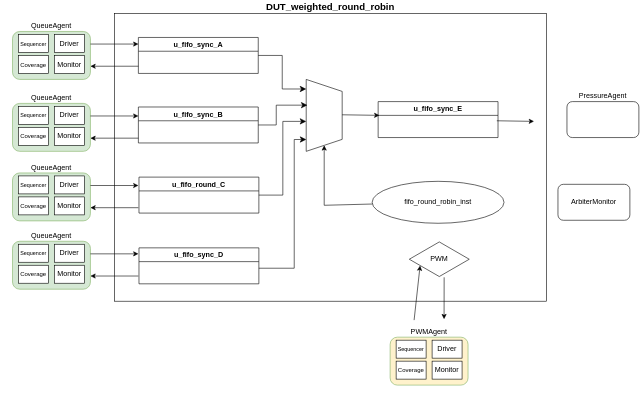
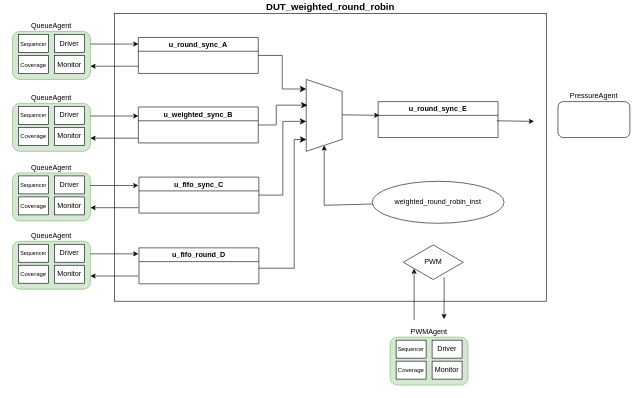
  <mxCell id="0" />
  <mxCell id="1" parent="0" />
  <mxCell id="2" value="DUT_weighted_round_robin" style="rounded=0;whiteSpace=wrap;html=1;fontStyle=1;fontSize=16;labelPosition=center;verticalLabelPosition=top;align=center;verticalAlign=bottom;" vertex="1" parent="1"><mxGeometry x="190" y="20" width="721" height="480" as="geometry" /></mxCell>
- <mxCell id="3" value="u_fifo_sync_A" style="swimlane;" parent="1" vertex="1"><mxGeometry x="230" y="60" width="200" height="60" as="geometry" /></mxCell>
- <mxCell id="4" value="u_fifo_sync_B" style="swimlane;" parent="1" vertex="1"><mxGeometry x="230" y="176" width="200" height="60" as="geometry" /></mxCell>
- <mxCell id="5" value="u_fifo_round_C" style="swimlane;" parent="1" vertex="1"><mxGeometry x="231" y="293" width="200" height="60" as="geometry" /></mxCell>
- <mxCell id="6" value="u_fifo_sync_D" style="swimlane;" parent="1" vertex="1"><mxGeometry x="231" y="411" width="200" height="60" as="geometry" /></mxCell>
- <mxCell id="7" value="fifo_round_robin_inst" style="ellipse;whiteSpace=wrap;html=1;align=center;newEdgeStyle={&quot;edgeStyle&quot;:&quot;entityRelationEdgeStyle&quot;,&quot;startArrow&quot;:&quot;none&quot;,&quot;endArrow&quot;:&quot;none&quot;,&quot;segment&quot;:10,&quot;curved&quot;:1,&quot;sourcePerimeterSpacing&quot;:0,&quot;targetPerimeterSpacing&quot;:0};treeFolding=1;treeMoving=1;" parent="1" vertex="1"><mxGeometry x="620" y="300" width="220" height="70" as="geometry" /></mxCell>
- <mxCell id="8" value="PWM" style="html=1;whiteSpace=wrap;aspect=fixed;shape=isoRectangle;" parent="1" vertex="1"><mxGeometry x="682" y="400" width="100" height="60" as="geometry" /></mxCell>
- <mxCell id="9" value="u_fifo_sync_E" style="swimlane;" parent="1" vertex="1"><mxGeometry x="630" y="167" width="200" height="60" as="geometry" /></mxCell>
+ <mxCell id="3" value="u_round_sync_A" style="swimlane;" parent="1" vertex="1"><mxGeometry x="230" y="60" width="200" height="60" as="geometry" /></mxCell>
+ <mxCell id="4" value="u_weighted_sync_B" style="swimlane;" parent="1" vertex="1"><mxGeometry x="230" y="176" width="200" height="60" as="geometry" /></mxCell>
+ <mxCell id="5" value="u_fifo_sync_C" style="swimlane;" parent="1" vertex="1"><mxGeometry x="231" y="293" width="200" height="60" as="geometry" /></mxCell>
+ <mxCell id="6" value="u_fifo_round_D" style="swimlane;" parent="1" vertex="1"><mxGeometry x="231" y="411" width="200" height="60" as="geometry" /></mxCell>
+ <mxCell id="7" value="weighted_round_robin_inst" style="ellipse;whiteSpace=wrap;html=1;align=center;newEdgeStyle={&quot;edgeStyle&quot;:&quot;entityRelationEdgeStyle&quot;,&quot;startArrow&quot;:&quot;none&quot;,&quot;endArrow&quot;:&quot;none&quot;,&quot;segment&quot;:10,&quot;curved&quot;:1,&quot;sourcePerimeterSpacing&quot;:0,&quot;targetPerimeterSpacing&quot;:0};treeFolding=1;treeMoving=1;" parent="1" vertex="1"><mxGeometry x="620" y="300" width="220" height="70" as="geometry" /></mxCell>
+ <mxCell id="8" value="PWM" style="html=1;whiteSpace=wrap;aspect=fixed;shape=isoRectangle;" parent="1" vertex="1"><mxGeometry x="672" y="405" width="100" height="60" as="geometry" /></mxCell>
+ <mxCell id="9" value="u_round_sync_E" style="swimlane;" parent="1" vertex="1"><mxGeometry x="630" y="167" width="200" height="60" as="geometry" /></mxCell>
  <mxCell id="10" value="" style="shape=trapezoid;perimeter=trapezoidPerimeter;whiteSpace=wrap;html=1;fixedSize=1;rotation=90;" parent="1" vertex="1"><mxGeometry x="480" y="160" width="120" height="60" as="geometry" /></mxCell>
  <mxCell id="11" value="" style="endArrow=classic;html=1;rounded=0;entryX=1;entryY=0.5;entryDx=0;entryDy=0;" parent="1" target="10" edge="1"><mxGeometry width="50" height="50" relative="1" as="geometry"><mxPoint x="540" y="340" as="sourcePoint" /><mxPoint x="550" y="290" as="targetPoint" /></mxGeometry></mxCell>
  <mxCell id="12" value="" style="endArrow=none;html=1;rounded=0;" parent="1" target="7" edge="1"><mxGeometry width="50" height="50" relative="1" as="geometry"><mxPoint x="540" y="340" as="sourcePoint" /><mxPoint x="560" y="400" as="targetPoint" /></mxGeometry></mxCell>
  <mxCell id="13" value="" style="endArrow=classic;html=1;rounded=0;entryX=0.01;entryY=0.383;entryDx=0;entryDy=0;entryPerimeter=0;" parent="1" target="9" edge="1"><mxGeometry width="50" height="50" relative="1" as="geometry"><mxPoint x="570" y="189" as="sourcePoint" /><mxPoint x="630" y="194" as="targetPoint" /></mxGeometry></mxCell>
  <mxCell id="14" value="" style="edgeStyle=elbowEdgeStyle;elbow=horizontal;endArrow=classic;html=1;curved=0;rounded=0;endSize=8;startSize=8;entryX=0.444;entryY=0.438;entryDx=0;entryDy=0;entryPerimeter=0;" parent="1" target="2" edge="1"><mxGeometry width="50" height="50" relative="1" as="geometry"><mxPoint x="431" y="445" as="sourcePoint" /><mxPoint x="511" y="365" as="targetPoint" /><Array as="points"><mxPoint x="490" y="340" /></Array></mxGeometry></mxCell>
  <mxCell id="15" value="" style="edgeStyle=elbowEdgeStyle;elbow=horizontal;endArrow=classic;html=1;curved=0;rounded=0;endSize=8;startSize=8;entryX=0.75;entryY=1;entryDx=0;entryDy=0;exitX=1;exitY=0.5;exitDx=0;exitDy=0;" parent="1" edge="1" source="5"><mxGeometry width="50" height="50" relative="1" as="geometry"><mxPoint x="430" y="240" as="sourcePoint" /><mxPoint x="510" y="200" as="targetPoint" /></mxGeometry></mxCell>
  <mxCell id="16" value="" style="edgeStyle=elbowEdgeStyle;elbow=horizontal;endArrow=classic;html=1;curved=0;rounded=0;endSize=8;startSize=8;entryX=0.358;entryY=0.967;entryDx=0;entryDy=0;entryPerimeter=0;exitX=1;exitY=0.5;exitDx=0;exitDy=0;" parent="1" target="10" edge="1" source="4"><mxGeometry width="50" height="50" relative="1" as="geometry"><mxPoint x="430" y="170" as="sourcePoint" /><mxPoint x="480" y="120" as="targetPoint" /><Array as="points"><mxPoint x="460" y="190" /></Array></mxGeometry></mxCell>
  <mxCell id="17" value="" style="edgeStyle=elbowEdgeStyle;elbow=horizontal;endArrow=classic;html=1;curved=0;rounded=0;endSize=8;startSize=8;entryX=0.133;entryY=1;entryDx=0;entryDy=0;entryPerimeter=0;" parent="1" target="10" edge="1"><mxGeometry width="50" height="50" relative="1" as="geometry"><mxPoint x="430" y="90" as="sourcePoint" /><mxPoint x="480" y="40" as="targetPoint" /></mxGeometry></mxCell>
  <mxCell id="18" value="" style="endArrow=classic;html=1;rounded=0;entryX=0.01;entryY=0.383;entryDx=0;entryDy=0;entryPerimeter=0;" parent="1" edge="1"><mxGeometry width="50" height="50" relative="1" as="geometry"><mxPoint x="828" y="199" as="sourcePoint" /><mxPoint x="890" y="200" as="targetPoint" /></mxGeometry></mxCell>
- <mxCell id="19" value="ArbiterMonitor" style="rounded=1;whiteSpace=wrap;html=1;" vertex="1" parent="1"><mxGeometry x="930" y="305" width="120" height="60" as="geometry" /></mxCell>
- <mxCell id="20" value="PressureAgent" style="rounded=1;whiteSpace=wrap;html=1;labelPosition=center;verticalLabelPosition=top;align=center;verticalAlign=bottom;" vertex="1" parent="1"><mxGeometry x="945" y="167" width="120" height="60" as="geometry" /></mxCell>
+ <mxCell id="20" value="PressureAgent" style="rounded=1;whiteSpace=wrap;html=1;labelPosition=center;verticalLabelPosition=top;align=center;verticalAlign=bottom;" vertex="1" parent="1"><mxGeometry x="930" y="167" width="120" height="60" as="geometry" /></mxCell>
  <mxCell id="21" value="" style="group" vertex="1" connectable="0" parent="1"><mxGeometry x="650" y="560" width="130" height="80" as="geometry" /></mxCell>
- <mxCell id="22" value="PWMAgent" style="rounded=1;whiteSpace=wrap;html=1;labelPosition=center;verticalLabelPosition=top;align=center;verticalAlign=bottom;fillColor=#fff2cc;strokeColor=#82b366;" vertex="1" parent="21"><mxGeometry width="130" height="80" as="geometry" /></mxCell>
+ <mxCell id="22" value="PWMAgent" style="rounded=1;whiteSpace=wrap;html=1;labelPosition=center;verticalLabelPosition=top;align=center;verticalAlign=bottom;fillColor=#d5e8d4;strokeColor=#82b366;" vertex="1" parent="21"><mxGeometry width="130" height="80" as="geometry" /></mxCell>
  <mxCell id="23" value="Driver" style="rounded=0;whiteSpace=wrap;html=1;" vertex="1" parent="21"><mxGeometry x="70" y="5" width="50" height="30" as="geometry" /></mxCell>
  <mxCell id="24" value="Monitor" style="rounded=0;whiteSpace=wrap;html=1;" vertex="1" parent="21"><mxGeometry x="70" y="40" width="50" height="30" as="geometry" /></mxCell>
  <mxCell id="25" value="&lt;font style=&quot;font-size: 9px;&quot;&gt;Sequencer&lt;/font&gt;" style="rounded=0;whiteSpace=wrap;html=1;" vertex="1" parent="21"><mxGeometry x="10" y="5" width="50" height="30" as="geometry" /></mxCell>
  <mxCell id="26" value="&lt;font style=&quot;font-size: 10px;&quot;&gt;Coverage&lt;/font&gt;" style="rounded=0;whiteSpace=wrap;html=1;" vertex="1" parent="21"><mxGeometry x="10" y="40" width="50" height="30" as="geometry" /></mxCell>
  <mxCell id="27" value="" style="endArrow=classic;html=1;rounded=0;entryX=0.18;entryY=0.677;entryDx=0;entryDy=0;entryPerimeter=0;" edge="1" parent="1" target="8"><mxGeometry width="50" height="50" relative="1" as="geometry"><mxPoint x="690" y="531.6" as="sourcePoint" /><mxPoint x="610" y="531.6" as="targetPoint" /></mxGeometry></mxCell>
  <mxCell id="28" value="" style="endArrow=classic;html=1;rounded=0;exitX=0.763;exitY=0.917;exitDx=0;exitDy=0;exitPerimeter=0;" edge="1" parent="1" source="2"><mxGeometry width="50" height="50" relative="1" as="geometry"><mxPoint x="890" y="568.2" as="sourcePoint" /><mxPoint x="740" y="530" as="targetPoint" /></mxGeometry></mxCell>
  <mxCell id="29" value="" style="group" vertex="1" connectable="0" parent="1"><mxGeometry x="20" y="400" width="130" height="80" as="geometry" /></mxCell>
  <mxCell id="30" value="QueueAgent" style="rounded=1;whiteSpace=wrap;html=1;labelPosition=center;verticalLabelPosition=top;align=center;verticalAlign=bottom;fillColor=#d5e8d4;strokeColor=#82b366;" vertex="1" parent="29"><mxGeometry width="130" height="80" as="geometry" /></mxCell>
  <mxCell id="31" value="Driver" style="rounded=0;whiteSpace=wrap;html=1;" vertex="1" parent="29"><mxGeometry x="70" y="5" width="50" height="30" as="geometry" /></mxCell>
  <mxCell id="32" value="Monitor" style="rounded=0;whiteSpace=wrap;html=1;" vertex="1" parent="29"><mxGeometry x="70" y="40" width="50" height="30" as="geometry" /></mxCell>
  <mxCell id="33" value="&lt;font style=&quot;font-size: 9px;&quot;&gt;Sequencer&lt;/font&gt;" style="rounded=0;whiteSpace=wrap;html=1;" vertex="1" parent="29"><mxGeometry x="10" y="5" width="50" height="30" as="geometry" /></mxCell>
  <mxCell id="34" value="&lt;font style=&quot;font-size: 10px;&quot;&gt;Coverage&lt;/font&gt;" style="rounded=0;whiteSpace=wrap;html=1;" vertex="1" parent="29"><mxGeometry x="10" y="40" width="50" height="30" as="geometry" /></mxCell>
  <mxCell id="35" value="" style="endArrow=classic;html=1;rounded=0;" edge="1" parent="1"><mxGeometry width="50" height="50" relative="1" as="geometry"><mxPoint x="150" y="421" as="sourcePoint" /><mxPoint x="230" y="421" as="targetPoint" /></mxGeometry></mxCell>
  <mxCell id="36" value="" style="endArrow=classic;html=1;rounded=0;entryX=0.992;entryY=0.648;entryDx=0;entryDy=0;entryPerimeter=0;" edge="1" parent="1"><mxGeometry width="50" height="50" relative="1" as="geometry"><mxPoint x="230" y="458" as="sourcePoint" /><mxPoint x="150" y="458" as="targetPoint" /></mxGeometry></mxCell>
  <mxCell id="37" value="" style="group" vertex="1" connectable="0" parent="1"><mxGeometry x="20" y="286" width="130" height="80" as="geometry" /></mxCell>
  <mxCell id="38" value="QueueAgent" style="rounded=1;whiteSpace=wrap;html=1;labelPosition=center;verticalLabelPosition=top;align=center;verticalAlign=bottom;fillColor=#d5e8d4;strokeColor=#82b366;" vertex="1" parent="37"><mxGeometry width="130" height="80" as="geometry" /></mxCell>
  <mxCell id="39" value="Driver" style="rounded=0;whiteSpace=wrap;html=1;" vertex="1" parent="37"><mxGeometry x="70" y="5" width="50" height="30" as="geometry" /></mxCell>
  <mxCell id="40" value="Monitor" style="rounded=0;whiteSpace=wrap;html=1;" vertex="1" parent="37"><mxGeometry x="70" y="40" width="50" height="30" as="geometry" /></mxCell>
  <mxCell id="41" value="&lt;font style=&quot;font-size: 9px;&quot;&gt;Sequencer&lt;/font&gt;" style="rounded=0;whiteSpace=wrap;html=1;" vertex="1" parent="37"><mxGeometry x="10" y="5" width="50" height="30" as="geometry" /></mxCell>
  <mxCell id="42" value="&lt;font style=&quot;font-size: 10px;&quot;&gt;Coverage&lt;/font&gt;" style="rounded=0;whiteSpace=wrap;html=1;" vertex="1" parent="37"><mxGeometry x="10" y="40" width="50" height="30" as="geometry" /></mxCell>
  <mxCell id="43" value="" style="endArrow=classic;html=1;rounded=0;" edge="1" parent="1"><mxGeometry width="50" height="50" relative="1" as="geometry"><mxPoint x="150" y="307" as="sourcePoint" /><mxPoint x="230" y="307" as="targetPoint" /></mxGeometry></mxCell>
  <mxCell id="44" value="" style="endArrow=classic;html=1;rounded=0;entryX=0.992;entryY=0.648;entryDx=0;entryDy=0;entryPerimeter=0;" edge="1" parent="1"><mxGeometry width="50" height="50" relative="1" as="geometry"><mxPoint x="230" y="344" as="sourcePoint" /><mxPoint x="150" y="344" as="targetPoint" /></mxGeometry></mxCell>
  <mxCell id="45" value="" style="group" vertex="1" connectable="0" parent="1"><mxGeometry x="20" y="170" width="130" height="80" as="geometry" /></mxCell>
  <mxCell id="46" value="QueueAgent" style="rounded=1;whiteSpace=wrap;html=1;labelPosition=center;verticalLabelPosition=top;align=center;verticalAlign=bottom;fillColor=#d5e8d4;strokeColor=#82b366;" vertex="1" parent="45"><mxGeometry width="130" height="80" as="geometry" /></mxCell>
  <mxCell id="47" value="Driver" style="rounded=0;whiteSpace=wrap;html=1;" vertex="1" parent="45"><mxGeometry x="70" y="5" width="50" height="30" as="geometry" /></mxCell>
  <mxCell id="48" value="Monitor" style="rounded=0;whiteSpace=wrap;html=1;" vertex="1" parent="45"><mxGeometry x="70" y="40" width="50" height="30" as="geometry" /></mxCell>
  <mxCell id="49" value="&lt;font style=&quot;font-size: 9px;&quot;&gt;Sequencer&lt;/font&gt;" style="rounded=0;whiteSpace=wrap;html=1;" vertex="1" parent="45"><mxGeometry x="10" y="5" width="50" height="30" as="geometry" /></mxCell>
  <mxCell id="50" value="&lt;font style=&quot;font-size: 10px;&quot;&gt;Coverage&lt;/font&gt;" style="rounded=0;whiteSpace=wrap;html=1;" vertex="1" parent="45"><mxGeometry x="10" y="40" width="50" height="30" as="geometry" /></mxCell>
  <mxCell id="51" value="" style="endArrow=classic;html=1;rounded=0;" edge="1" parent="1"><mxGeometry width="50" height="50" relative="1" as="geometry"><mxPoint x="150" y="191" as="sourcePoint" /><mxPoint x="230" y="191" as="targetPoint" /></mxGeometry></mxCell>
  <mxCell id="52" value="" style="endArrow=classic;html=1;rounded=0;entryX=0.992;entryY=0.648;entryDx=0;entryDy=0;entryPerimeter=0;" edge="1" parent="1"><mxGeometry width="50" height="50" relative="1" as="geometry"><mxPoint x="230" y="228" as="sourcePoint" /><mxPoint x="150" y="228" as="targetPoint" /></mxGeometry></mxCell>
  <mxCell id="53" value="" style="group" vertex="1" connectable="0" parent="1"><mxGeometry x="20" y="50" width="130" height="80" as="geometry" /></mxCell>
  <mxCell id="54" value="QueueAgent" style="rounded=1;whiteSpace=wrap;html=1;labelPosition=center;verticalLabelPosition=top;align=center;verticalAlign=bottom;fillColor=#d5e8d4;strokeColor=#82b366;" vertex="1" parent="53"><mxGeometry width="130" height="80" as="geometry" /></mxCell>
  <mxCell id="55" value="Driver" style="rounded=0;whiteSpace=wrap;html=1;" vertex="1" parent="53"><mxGeometry x="70" y="5" width="50" height="30" as="geometry" /></mxCell>
  <mxCell id="56" value="Monitor" style="rounded=0;whiteSpace=wrap;html=1;" vertex="1" parent="53"><mxGeometry x="70" y="40" width="50" height="30" as="geometry" /></mxCell>
  <mxCell id="57" value="&lt;font style=&quot;font-size: 9px;&quot;&gt;Sequencer&lt;/font&gt;" style="rounded=0;whiteSpace=wrap;html=1;" vertex="1" parent="53"><mxGeometry x="10" y="5" width="50" height="30" as="geometry" /></mxCell>
  <mxCell id="58" value="&lt;font style=&quot;font-size: 10px;&quot;&gt;Coverage&lt;/font&gt;" style="rounded=0;whiteSpace=wrap;html=1;" vertex="1" parent="53"><mxGeometry x="10" y="40" width="50" height="30" as="geometry" /></mxCell>
  <mxCell id="59" value="" style="endArrow=classic;html=1;rounded=0;" edge="1" parent="1"><mxGeometry width="50" height="50" relative="1" as="geometry"><mxPoint x="150" y="71" as="sourcePoint" /><mxPoint x="230" y="71" as="targetPoint" /></mxGeometry></mxCell>
  <mxCell id="60" value="" style="endArrow=classic;html=1;rounded=0;entryX=0.992;entryY=0.648;entryDx=0;entryDy=0;entryPerimeter=0;" edge="1" parent="1"><mxGeometry width="50" height="50" relative="1" as="geometry"><mxPoint x="230" y="108" as="sourcePoint" /><mxPoint x="150" y="108" as="targetPoint" /></mxGeometry></mxCell>
